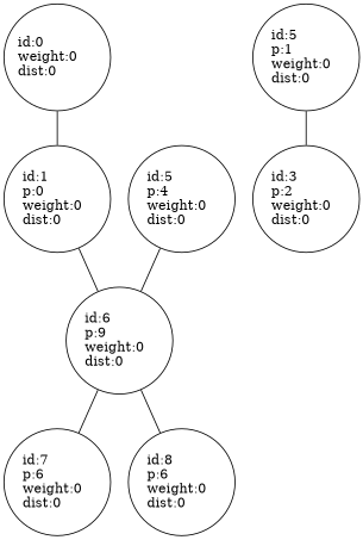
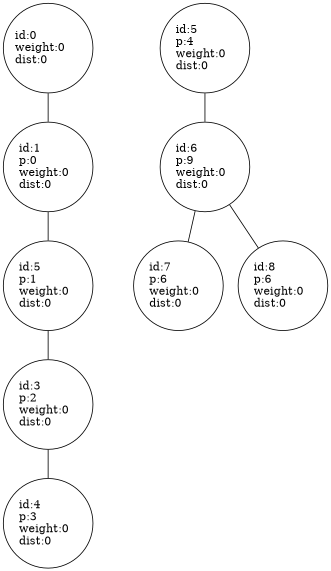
  graph {
    node [color=black fillcolor=white shape=circle style=filled]
    n1 [label="id:0\lweight:0\ldist:0\l"]
    n2 [label="id:1\lp:0\lweight:0\ldist:0\l"]
    n3 [label="id:5\lp:1\lweight:0\ldist:0\l"]
    n4 [label="id:3\lp:2\lweight:0\ldist:0\l"]
+   n5 [label="id:4\lp:3\lweight:0\ldist:0\l"]
    n6 [label="id:5\lp:4\lweight:0\ldist:0\l"]
    n7 [label="id:6\lp:9\lweight:0\ldist:0\l"]
    n8 [label="id:7\lp:6\lweight:0\ldist:0\l"]
    n9 [label="id:8\lp:6\lweight:0\ldist:0\l"]
    n1 -- n2
-   n2 -- n7
+   n2 -- n3
    n3 -- n4
+   n4 -- n5
    n6 -- n7
    n7 -- n8
    n7 -- n9
  }
